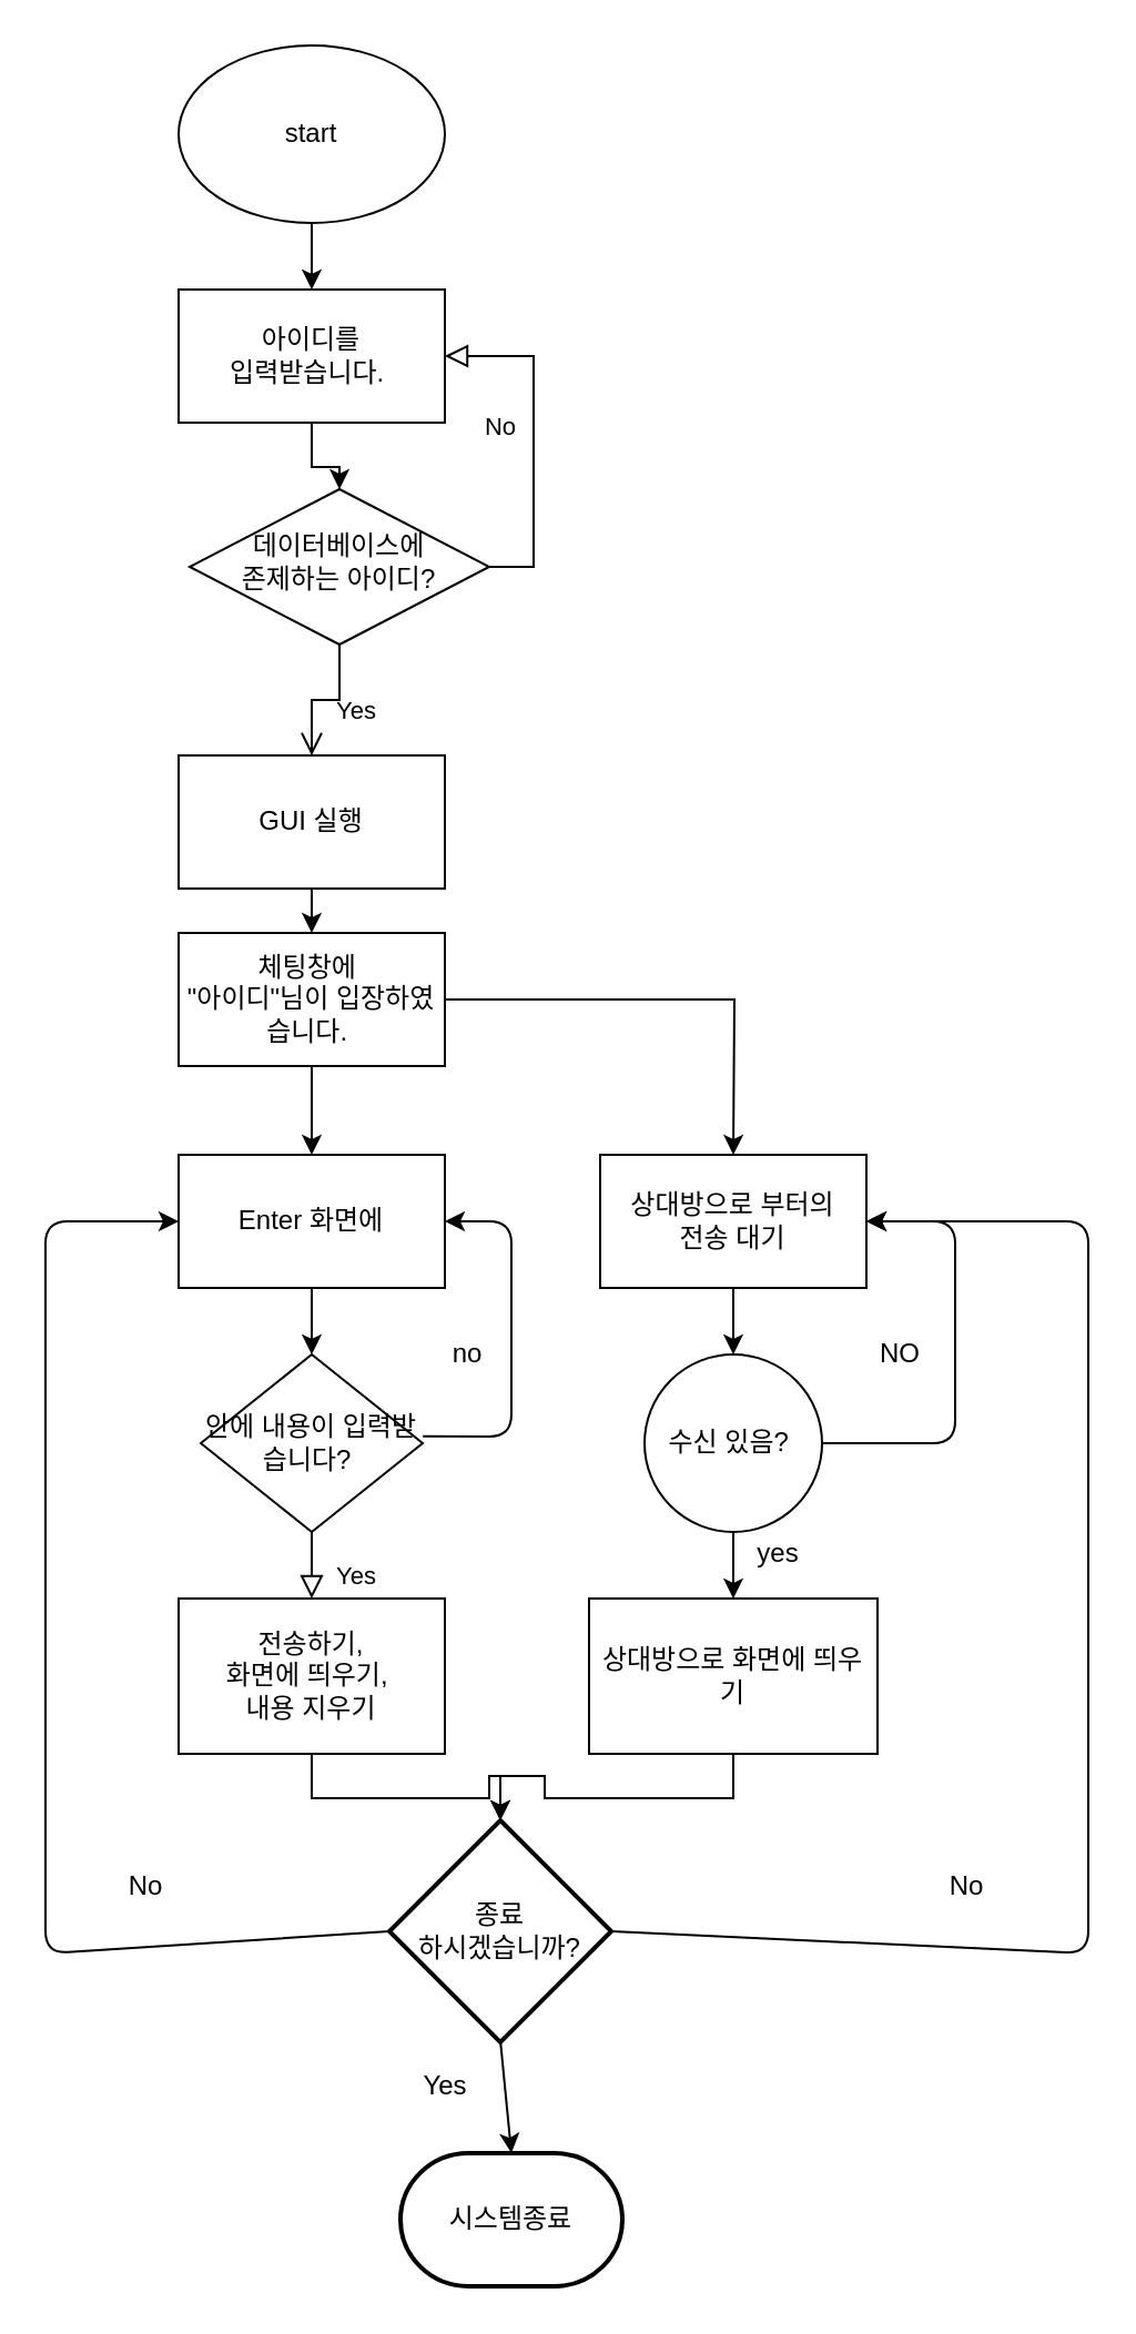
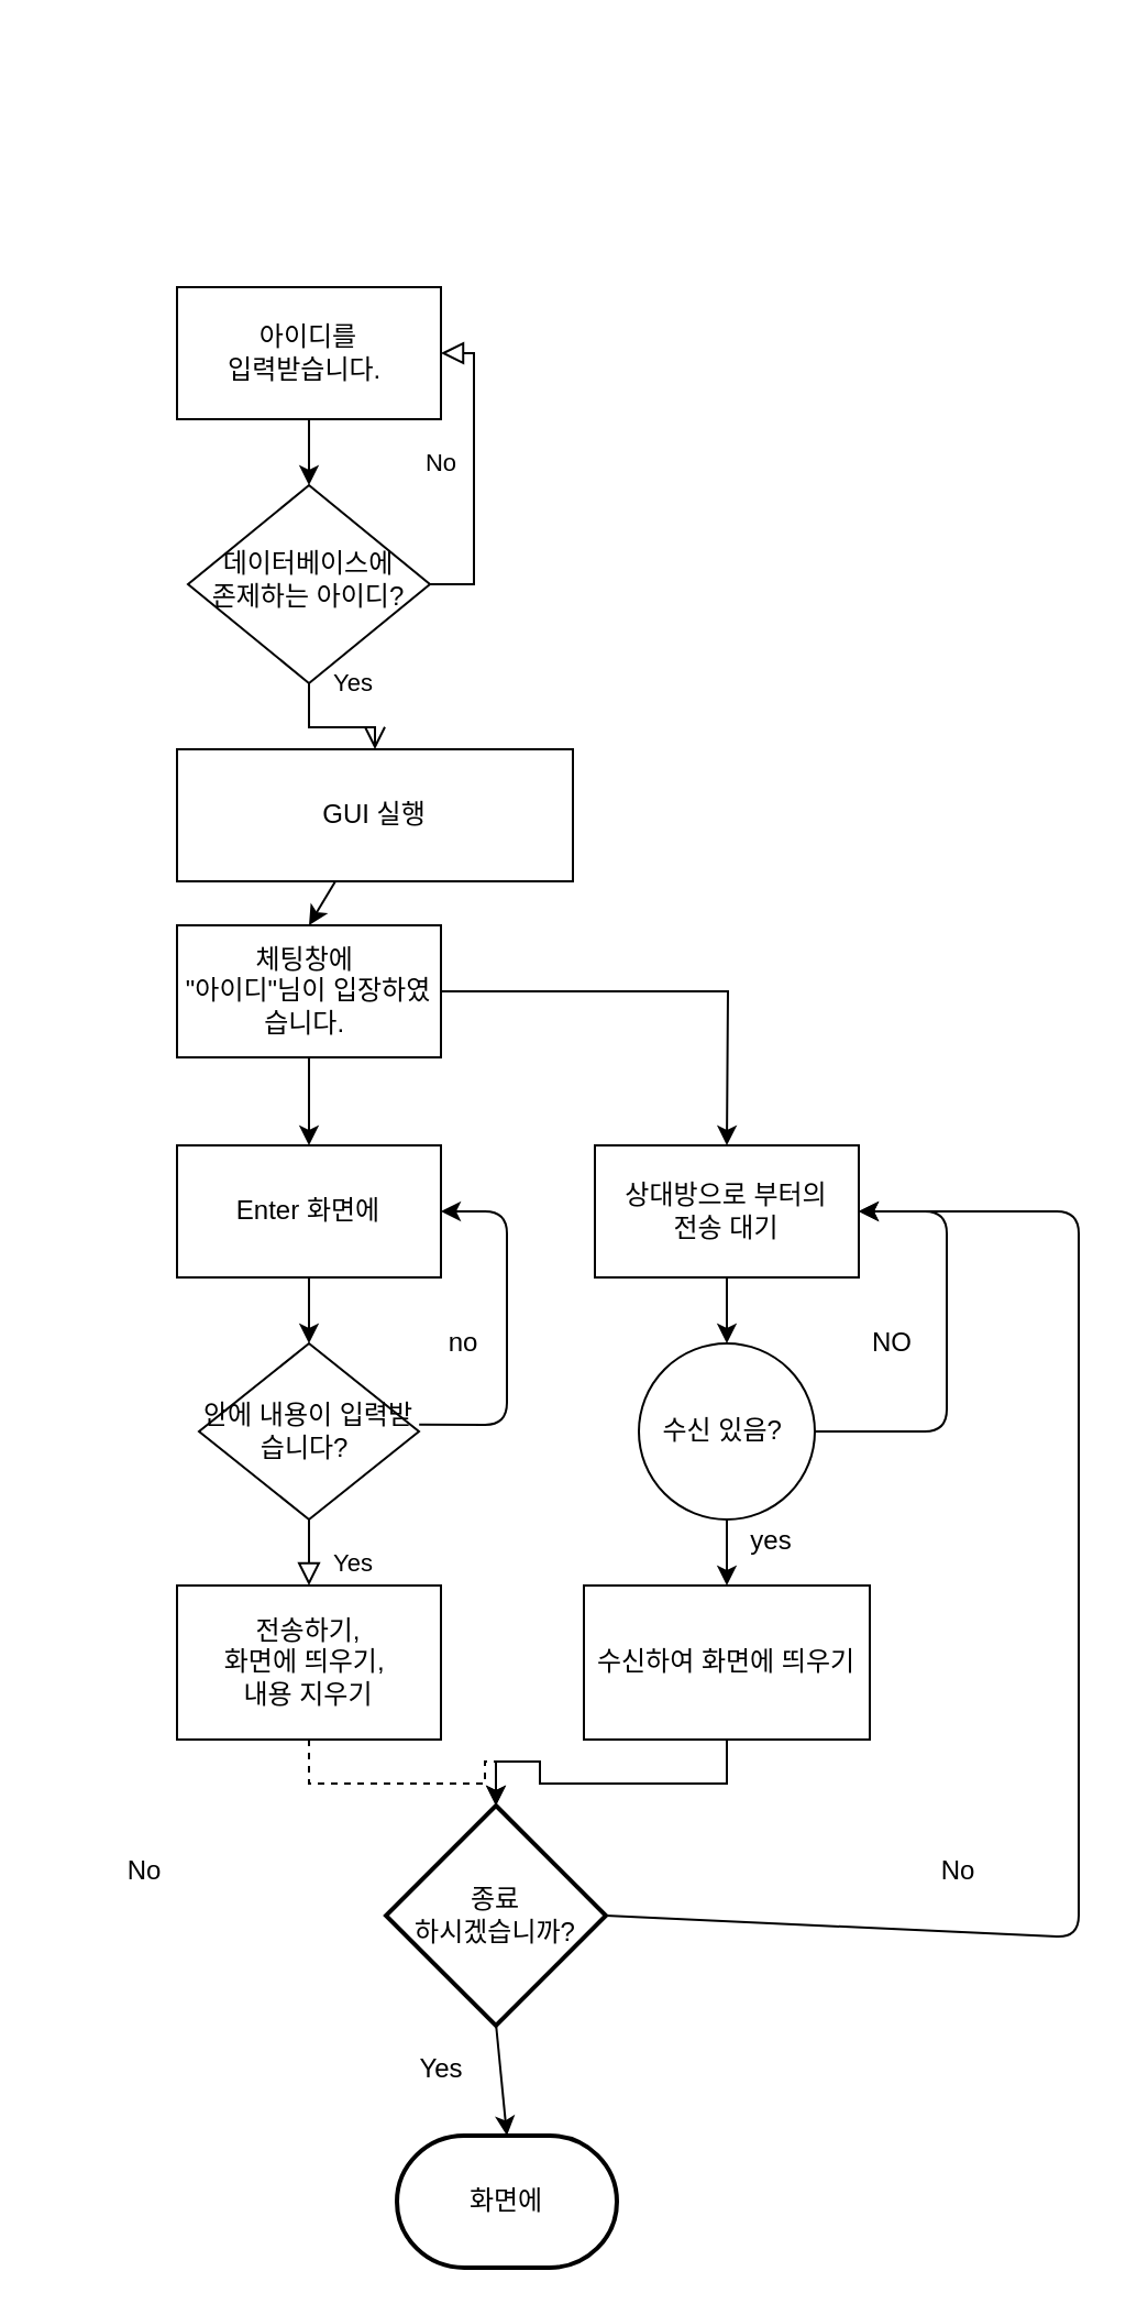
  <mxCell id="0" />
  <mxCell id="1" parent="0" />
  <mxCell id="2" value="Yes" style="rounded=0;html=1;jettySize=auto;orthogonalLoop=1;fontSize=11;endArrow=open;endFill=0;endSize=8;strokeWidth=1;shadow=0;labelBackgroundColor=none;edgeStyle=orthogonalEdgeStyle;entryX=0.5;entryY=0;entryDx=0;entryDy=0;exitX=0.5;exitY=1;exitDx=0;exitDy=0;" parent="1" source="4" target="8" edge="1"><mxGeometry x="0.333" y="20" relative="1" as="geometry"><mxPoint as="offset" /><mxPoint x="140" y="350" as="sourcePoint" /><mxPoint x="140.029" y="350.023" as="targetPoint" /><Array as="points" /></mxGeometry></mxCell>
  <mxCell id="3" value="No" style="edgeStyle=orthogonalEdgeStyle;rounded=0;html=1;jettySize=auto;orthogonalLoop=1;fontSize=11;endArrow=block;endFill=0;endSize=8;strokeWidth=1;shadow=0;labelBackgroundColor=none;exitX=1;exitY=0.5;exitDx=0;exitDy=0;entryX=1;entryY=0.5;entryDx=0;entryDy=0;" parent="1" source="4" target="7" edge="1"><mxGeometry x="0.072" y="15" relative="1" as="geometry"><mxPoint as="offset" /><mxPoint x="190" y="310" as="sourcePoint" /><mxPoint x="250" y="305" as="targetPoint" /></mxGeometry></mxCell>
- <mxCell id="4" value="데이터베이스에&lt;br&gt;존제하는 아이디?" style="rhombus;whiteSpace=wrap;html=1;shadow=0;fontFamily=Helvetica;fontSize=12;align=center;strokeWidth=1;spacing=6;spacingTop=-4;" parent="1" vertex="1"><mxGeometry x="85" y="220" width="135" height="70" as="geometry" /></mxCell>
- <mxCell id="5" value="start" style="ellipse;whiteSpace=wrap;html=1;" vertex="1" parent="1"><mxGeometry x="80" y="20" width="120" height="80" as="geometry" /></mxCell>
+ <mxCell id="4" value="데이터베이스에&lt;br&gt;존제하는 아이디?" style="rhombus;whiteSpace=wrap;html=1;shadow=0;fontFamily=Helvetica;fontSize=12;align=center;strokeWidth=1;spacing=6;spacingTop=-4;" parent="1" vertex="1"><mxGeometry x="85" y="220" width="110" height="90" as="geometry" /></mxCell>
  <mxCell id="6" value="" style="edgeStyle=orthogonalEdgeStyle;rounded=0;orthogonalLoop=1;jettySize=auto;html=1;exitX=0.5;exitY=1;exitDx=0;exitDy=0;exitPerimeter=0;" edge="1" parent="1" source="7" target="4"><mxGeometry relative="1" as="geometry" /></mxCell>
  <mxCell id="7" value="아이디를 &lt;br&gt;입력받습니다.&amp;nbsp;" style="rounded=0;whiteSpace=wrap;html=1;" vertex="1" parent="1"><mxGeometry x="80" y="130" width="120" height="60" as="geometry" /></mxCell>
- <mxCell id="8" value="GUI 실행" style="rounded=0;whiteSpace=wrap;html=1;" vertex="1" parent="1"><mxGeometry x="80" y="340" width="120" height="60" as="geometry" /></mxCell>
+ <mxCell id="8" value="GUI 실행" style="rounded=0;whiteSpace=wrap;html=1;" vertex="1" parent="1"><mxGeometry x="80" y="340" width="180" height="60" as="geometry" /></mxCell>
  <mxCell id="9" style="edgeStyle=orthogonalEdgeStyle;rounded=0;orthogonalLoop=1;jettySize=auto;html=1;" edge="1" parent="1" source="10"><mxGeometry relative="1" as="geometry"><mxPoint x="330" y="520" as="targetPoint" /></mxGeometry></mxCell>
  <mxCell id="10" value="체팅창에&amp;nbsp;&lt;br&gt;&quot;아이디&quot;님이 입장하였습니다.&amp;nbsp;" style="rounded=0;whiteSpace=wrap;html=1;" vertex="1" parent="1"><mxGeometry x="80" y="420" width="120" height="60" as="geometry" /></mxCell>
  <mxCell id="11" value="" style="endArrow=classic;html=1;entryX=0.5;entryY=0;entryDx=0;entryDy=0;" edge="1" parent="1" source="8" target="10"><mxGeometry width="50" height="50" relative="1" as="geometry"><mxPoint x="110" y="460" as="sourcePoint" /><mxPoint x="160" y="410" as="targetPoint" /></mxGeometry></mxCell>
  <mxCell id="12" value="Enter 화면에" style="rounded=0;whiteSpace=wrap;html=1;" vertex="1" parent="1"><mxGeometry x="80" y="520" width="120" height="60" as="geometry" /></mxCell>
  <mxCell id="13" value="" style="endArrow=classic;html=1;entryX=0.5;entryY=0;entryDx=0;entryDy=0;exitX=0.5;exitY=1;exitDx=0;exitDy=0;" edge="1" parent="1" source="10" target="12"><mxGeometry width="50" height="50" relative="1" as="geometry"><mxPoint x="-20" y="530" as="sourcePoint" /><mxPoint x="30" y="480" as="targetPoint" /></mxGeometry></mxCell>
  <mxCell id="14" value="안에 내용이 입력받습니다?&amp;nbsp;" style="rhombus;whiteSpace=wrap;html=1;" vertex="1" parent="1"><mxGeometry x="90" y="610" width="100" height="80" as="geometry" /></mxCell>
  <mxCell id="15" value="" style="endArrow=classic;html=1;entryX=0.5;entryY=0;entryDx=0;entryDy=0;exitX=0.5;exitY=1;exitDx=0;exitDy=0;" edge="1" parent="1" source="12" target="14"><mxGeometry width="50" height="50" relative="1" as="geometry"><mxPoint x="-10" y="660" as="sourcePoint" /><mxPoint x="40" y="610" as="targetPoint" /></mxGeometry></mxCell>
  <mxCell id="16" value="Yes" style="rounded=0;html=1;jettySize=auto;orthogonalLoop=1;fontSize=11;endArrow=block;endFill=0;endSize=8;strokeWidth=1;shadow=0;labelBackgroundColor=none;edgeStyle=orthogonalEdgeStyle;entryX=0.5;entryY=0;entryDx=0;entryDy=0;exitX=0.5;exitY=1;exitDx=0;exitDy=0;" edge="1" parent="1"><mxGeometry x="0.333" y="20" relative="1" as="geometry"><mxPoint as="offset" /><mxPoint x="140" y="690" as="sourcePoint" /><mxPoint x="140" y="720" as="targetPoint" /><Array as="points"><mxPoint x="140" y="705" /><mxPoint x="140" y="705" /></Array></mxGeometry></mxCell>
  <mxCell id="17" value="" style="endArrow=classic;html=1;entryX=1;entryY=0.5;entryDx=0;entryDy=0;exitX=1.001;exitY=0.461;exitDx=0;exitDy=0;exitPerimeter=0;" edge="1" parent="1" source="14" target="12"><mxGeometry width="50" height="50" relative="1" as="geometry"><mxPoint x="240" y="630" as="sourcePoint" /><mxPoint x="290" y="580" as="targetPoint" /><Array as="points"><mxPoint x="230" y="647" /><mxPoint x="230" y="550" /></Array></mxGeometry></mxCell>
  <mxCell id="18" value="no" style="text;html=1;align=center;verticalAlign=middle;resizable=0;points=[];autosize=1;" vertex="1" parent="1"><mxGeometry x="195" y="600" width="30" height="20" as="geometry" /></mxCell>
- <mxCell id="19" style="edgeStyle=orthogonalEdgeStyle;rounded=0;orthogonalLoop=1;jettySize=auto;html=1;entryX=0.5;entryY=0;entryDx=0;entryDy=0;entryPerimeter=0;" edge="1" parent="1" source="20" target="30"><mxGeometry relative="1" as="geometry" /></mxCell>
+ <mxCell id="19" style="edgeStyle=orthogonalEdgeStyle;rounded=0;orthogonalLoop=1;jettySize=auto;html=1;entryX=0.5;entryY=0;entryDx=0;entryDy=0;entryPerimeter=0;dashed=1;" edge="1" parent="1" source="20" target="30"><mxGeometry relative="1" as="geometry" /></mxCell>
  <mxCell id="20" value="전송하기, &lt;br&gt;화면에 띄우기,&amp;nbsp;&lt;br&gt;내용 지우기" style="rounded=0;whiteSpace=wrap;html=1;" vertex="1" parent="1"><mxGeometry x="80" y="720" width="120" height="70" as="geometry" /></mxCell>
  <mxCell id="21" style="edgeStyle=orthogonalEdgeStyle;rounded=0;orthogonalLoop=1;jettySize=auto;html=1;entryX=0.5;entryY=0;entryDx=0;entryDy=0;" edge="1" parent="1" source="22" target="23"><mxGeometry relative="1" as="geometry" /></mxCell>
  <mxCell id="22" value="상대방으로 부터의 &lt;br&gt;전송 대기" style="rounded=0;whiteSpace=wrap;html=1;" vertex="1" parent="1"><mxGeometry x="270" y="520" width="120" height="60" as="geometry" /></mxCell>
  <mxCell id="23" value="수신 있음?&amp;nbsp;" style="ellipse;whiteSpace=wrap;html=1;" vertex="1" parent="1"><mxGeometry x="290" y="610" width="80" height="80" as="geometry" /></mxCell>
  <mxCell id="24" value="" style="endArrow=classic;html=1;entryX=1;entryY=0.5;entryDx=0;entryDy=0;exitX=1;exitY=0.5;exitDx=0;exitDy=0;" edge="1" parent="1" source="23" target="22"><mxGeometry width="50" height="50" relative="1" as="geometry"><mxPoint x="430" y="600" as="sourcePoint" /><mxPoint x="480" y="550" as="targetPoint" /><Array as="points"><mxPoint x="430" y="650" /><mxPoint x="430" y="550" /></Array></mxGeometry></mxCell>
  <mxCell id="25" value="NO" style="text;html=1;align=center;verticalAlign=middle;resizable=0;points=[];autosize=1;" vertex="1" parent="1"><mxGeometry x="390" y="600" width="30" height="20" as="geometry" /></mxCell>
  <mxCell id="26" value="" style="endArrow=classic;html=1;exitX=0.5;exitY=1;exitDx=0;exitDy=0;" edge="1" parent="1" source="23"><mxGeometry width="50" height="50" relative="1" as="geometry"><mxPoint x="330" y="770" as="sourcePoint" /><mxPoint x="330" y="720" as="targetPoint" /></mxGeometry></mxCell>
  <mxCell id="27" value="yes" style="text;html=1;align=center;verticalAlign=middle;resizable=0;points=[];autosize=1;" vertex="1" parent="1"><mxGeometry x="335" y="690" width="30" height="20" as="geometry" /></mxCell>
  <mxCell id="28" style="edgeStyle=orthogonalEdgeStyle;rounded=0;orthogonalLoop=1;jettySize=auto;html=1;entryX=0.5;entryY=0;entryDx=0;entryDy=0;entryPerimeter=0;" edge="1" parent="1" source="29" target="30"><mxGeometry relative="1" as="geometry" /></mxCell>
- <mxCell id="29" value="상대방으로 화면에 띄우기" style="rounded=0;whiteSpace=wrap;html=1;" vertex="1" parent="1"><mxGeometry x="265" y="720" width="130" height="70" as="geometry" /></mxCell>
+ <mxCell id="29" value="수신하여 화면에 띄우기" style="rounded=0;whiteSpace=wrap;html=1;" vertex="1" parent="1"><mxGeometry x="265" y="720" width="130" height="70" as="geometry" /></mxCell>
  <mxCell id="30" value="종료&lt;br&gt;하시겠습니까?" style="strokeWidth=2;html=1;shape=mxgraph.flowchart.decision;whiteSpace=wrap;" vertex="1" parent="1"><mxGeometry x="175" y="820" width="100" height="100" as="geometry" /></mxCell>
- <mxCell id="31" value="" style="endArrow=classic;html=1;exitX=0;exitY=0.5;exitDx=0;exitDy=0;exitPerimeter=0;entryX=0;entryY=0.5;entryDx=0;entryDy=0;" edge="1" parent="1" source="30" target="12"><mxGeometry width="50" height="50" relative="1" as="geometry"><mxPoint x="120" y="840" as="sourcePoint" /><mxPoint x="170" y="790" as="targetPoint" /><Array as="points"><mxPoint x="20" y="880" /><mxPoint x="20" y="550" /></Array></mxGeometry></mxCell>
  <mxCell id="32" value="" style="endArrow=classic;html=1;exitX=1;exitY=0.5;exitDx=0;exitDy=0;exitPerimeter=0;entryX=1;entryY=0.5;entryDx=0;entryDy=0;" edge="1" parent="1" source="30" target="22"><mxGeometry width="50" height="50" relative="1" as="geometry"><mxPoint x="340" y="910" as="sourcePoint" /><mxPoint x="390" y="860" as="targetPoint" /><Array as="points"><mxPoint x="490" y="880" /><mxPoint x="490" y="550" /></Array></mxGeometry></mxCell>
  <mxCell id="33" value="No" style="text;html=1;align=center;verticalAlign=middle;resizable=0;points=[];autosize=1;" vertex="1" parent="1"><mxGeometry x="50" y="840" width="30" height="20" as="geometry" /></mxCell>
  <mxCell id="34" value="No" style="text;html=1;align=center;verticalAlign=middle;resizable=0;points=[];autosize=1;" vertex="1" parent="1"><mxGeometry x="420" y="840" width="30" height="20" as="geometry" /></mxCell>
  <mxCell id="35" value="" style="endArrow=classic;html=1;exitX=0.5;exitY=0.99;exitDx=0;exitDy=0;exitPerimeter=0;entryX=0.5;entryY=0;entryDx=0;entryDy=0;entryPerimeter=0;" edge="1" parent="1" source="30"><mxGeometry width="50" height="50" relative="1" as="geometry"><mxPoint x="226" y="929" as="sourcePoint" /><mxPoint x="230" y="970" as="targetPoint" /></mxGeometry></mxCell>
- <mxCell id="36" value="시스템종료" style="strokeWidth=2;html=1;shape=mxgraph.flowchart.terminator;whiteSpace=wrap;" vertex="1" parent="1"><mxGeometry x="180" y="970" width="100" height="60" as="geometry" /></mxCell>
+ <mxCell id="36" value="화면에" style="strokeWidth=2;html=1;shape=mxgraph.flowchart.terminator;whiteSpace=wrap;" vertex="1" parent="1"><mxGeometry x="180" y="970" width="100" height="60" as="geometry" /></mxCell>
  <mxCell id="37" value="Yes" style="text;html=1;align=center;verticalAlign=middle;resizable=0;points=[];autosize=1;" vertex="1" parent="1"><mxGeometry x="180" y="930" width="40" height="20" as="geometry" /></mxCell>
- <mxCell id="38" value="" style="endArrow=classic;html=1;exitX=0.5;exitY=1;exitDx=0;exitDy=0;entryX=0.5;entryY=0;entryDx=0;entryDy=0;" edge="1" parent="1" source="5" target="7"><mxGeometry width="50" height="50" relative="1" as="geometry"><mxPoint x="120" y="230" as="sourcePoint" /><mxPoint x="170" y="180" as="targetPoint" /></mxGeometry></mxCell>
